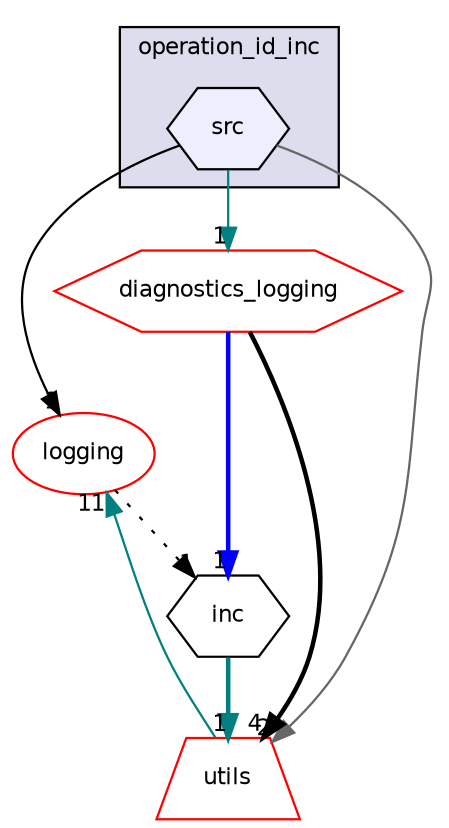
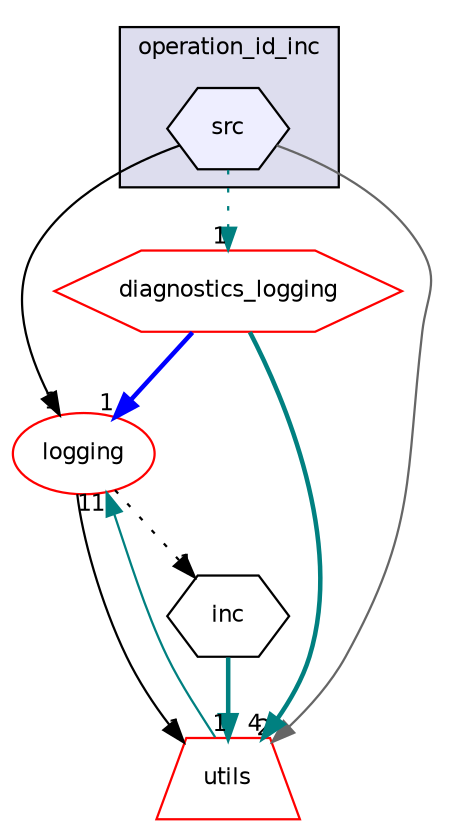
  digraph {
    compound=true
    node [fillcolor=white fontname=Helvetica fontsize=10 shape=hexagon style=filled color=red]
    edge [color=black headlabel=1 labeldistance=1.5 labelfontname=Helvetica labelfontsize=10 style=solid]
    n1 [fillcolor="#eeeeff" label=src pencolor=black color=""]
    n2 [label=diagnostics_logging]
    n3 [label=logging shape=ellipse]
    n4 [label=utils shape=trapezium]
    n5 [label=inc fillcolor="" style="" color=""]
    subgraph cluster_1 {
      bgcolor="#ddddee"
      fontname=Helvetica
      fontsize=10
      label=operation_id_inc
      pencolor=black
      n1
    }
-   n1 -> n2 [color=teal]
+   n1 -> n2 [color=teal style=dotted]
    n1 -> n3
    n1 -> n4 [color=gray40 headlabel=2]
-   n2 -> n5 [color=blue style=bold]
-   n2 -> n4 [headlabel=4 style=bold]
+   n2 -> n3 [color=blue style=bold]
+   n2 -> n4 [color=teal headlabel=4 style=bold]
+   n3 -> n4
    n3 -> n5 [style=dotted]
    n4 -> n3 [color=teal headlabel=11]
    n5 -> n4 [color=teal style=bold]
  }
